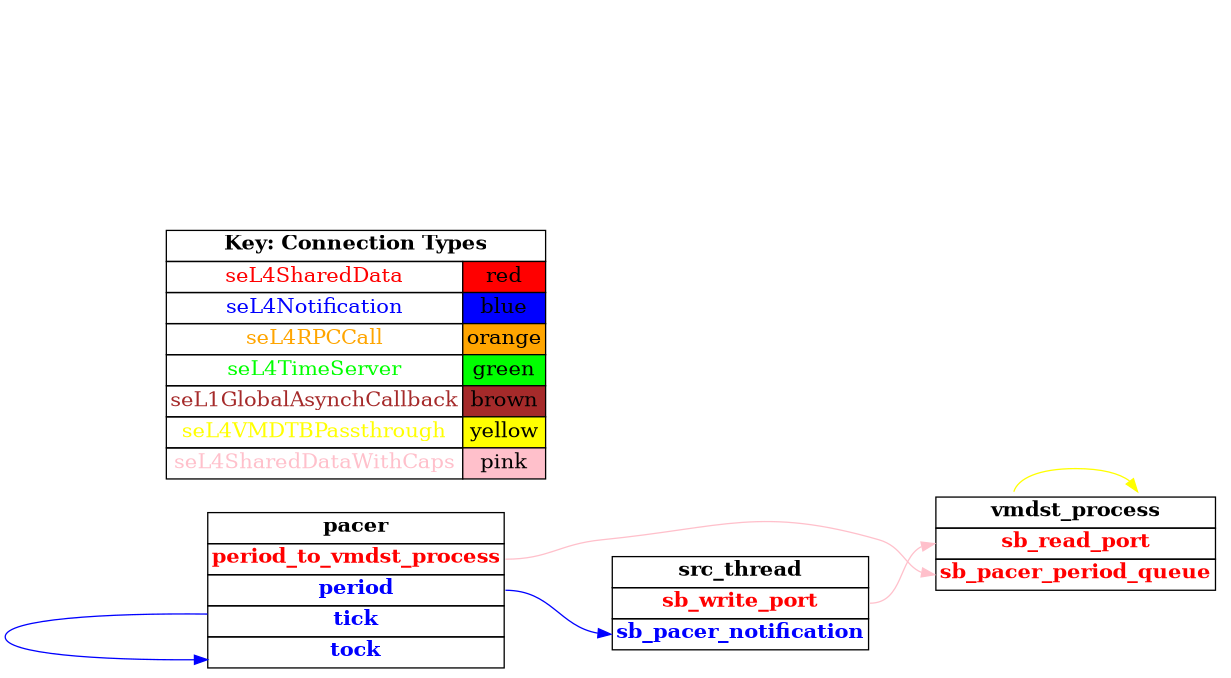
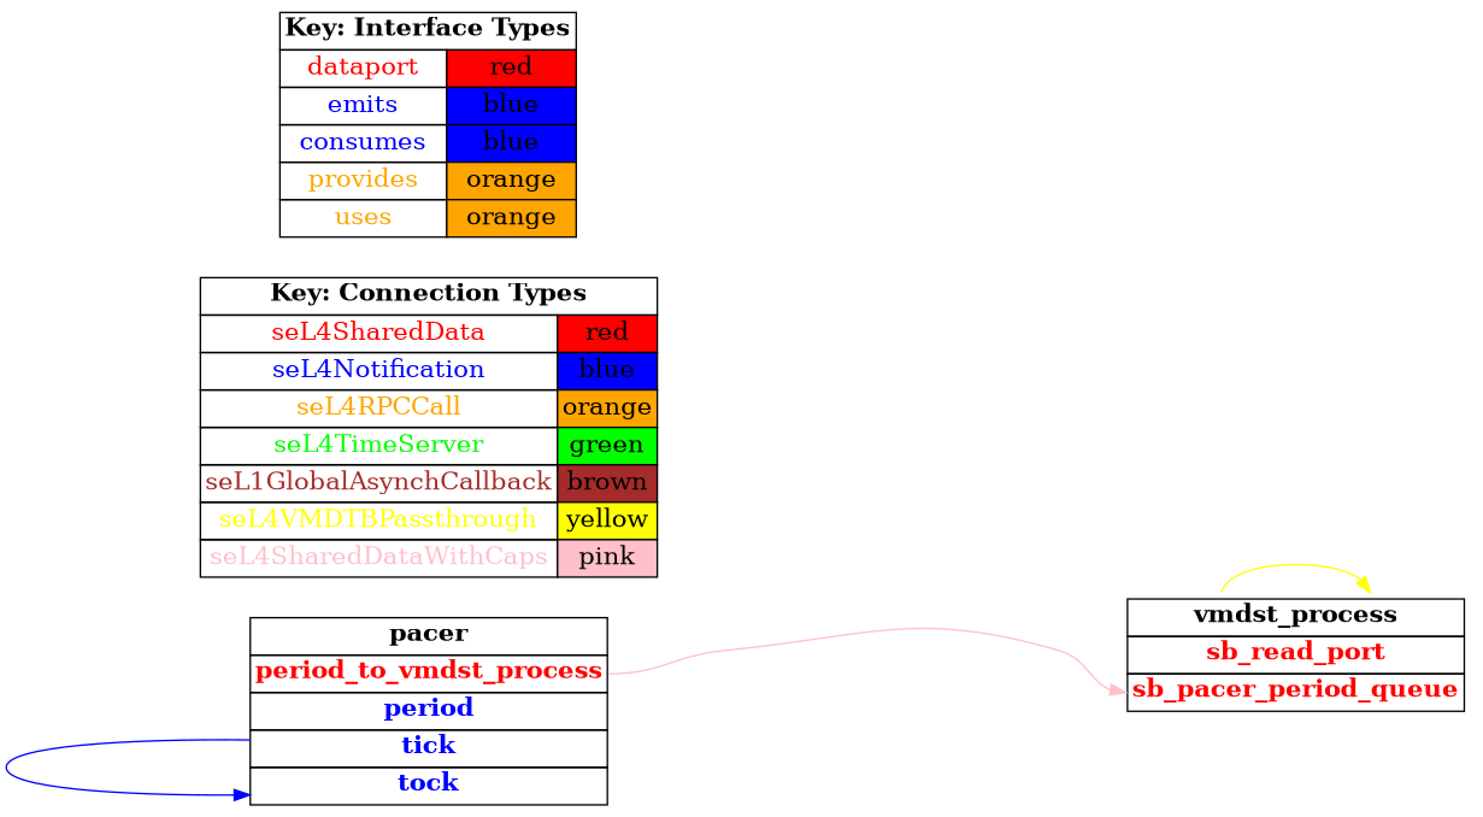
  digraph {
    rankdir=LR
    node [fontsize=16 shape=plaintext]
    edge [color=pink]
-   n1 [label=<     <TABLE BORDER="0" CELLBORDER="1" CELLSPACING="0">       <TR><TD><B>src_thread</B></TD></TR>       <TR><TD PORT="sb_write_port"><FONT COLOR="red"><B>sb_write_port</B></FONT></TD></TR>       <TR><TD PORT="sb_pacer_notification"><FONT COLOR="blue"><B>sb_pacer_notification</B></FONT></TD></TR>"     </TABLE>   >]
    n2 [label=<     <TABLE BORDER="0" CELLBORDER="1" CELLSPACING="0">       <TR><TD><B>vmdst_process</B></TD></TR>       <TR><TD PORT="sb_read_port"><FONT COLOR="red"><B>sb_read_port</B></FONT></TD></TR>       <TR><TD PORT="sb_pacer_period_queue"><FONT COLOR="red"><B>sb_pacer_period_queue</B></FONT></TD></TR>"     </TABLE>   >]
    n3 [label=<     <TABLE BORDER="0" CELLBORDER="1" CELLSPACING="0">       <TR><TD><B>pacer</B></TD></TR>       <TR><TD PORT="period_to_vmdst_process"><FONT COLOR="red"><B>period_to_vmdst_process</B></FONT></TD></TR>       <TR><TD PORT="period"><FONT COLOR="blue"><B>period</B></FONT></TD></TR>       <TR><TD PORT="tick"><FONT COLOR="blue"><B>tick</B></FONT></TD></TR>       <TR><TD PORT="tock"><FONT COLOR="blue"><B>tock</B></FONT></TD></TR>"     </TABLE>   >]
    n4 [label=<    <TABLE BORDER="0" CELLBORDER="1" CELLSPACING="0">      <TR><TD COLSPAN="2"><B>Key: Connection Types</B></TD></TR>      <TR><TD><FONT COLOR="red">seL4SharedData</FONT></TD><TD BGCOLOR="red">red</TD></TR>      <TR><TD><FONT COLOR="blue">seL4Notification</FONT></TD><TD BGCOLOR="blue">blue</TD></TR>      <TR><TD><FONT COLOR="orange">seL4RPCCall</FONT></TD><TD BGCOLOR="orange">orange</TD></TR>      <TR><TD><FONT COLOR="green">seL4TimeServer</FONT></TD><TD BGCOLOR="green">green</TD></TR>      <TR><TD><FONT COLOR="brown">seL1GlobalAsynchCallback</FONT></TD><TD BGCOLOR="brown">brown</TD></TR>      <TR><TD><FONT COLOR="yellow">seL4VMDTBPassthrough</FONT></TD><TD BGCOLOR="yellow">yellow</TD></TR>      <TR><TD><FONT COLOR="pink">seL4SharedDataWithCaps</FONT></TD><TD BGCOLOR="pink">pink</TD></TR>    </TABLE>   >]
-   n1 -> n2 [headport=sb_read_port tailport=sb_write_port]
+   n5 [label=<    <TABLE BORDER="0" CELLBORDER="1" CELLSPACING="0">      <TR><TD COLSPAN="2"><B>Key: Interface Types</B></TD></TR>      <TR><TD><FONT COLOR="red">dataport</FONT></TD><TD BGCOLOR="red">red</TD></TR>      <TR><TD><FONT COLOR="blue">emits</FONT></TD><TD BGCOLOR="blue">blue</TD></TR>      <TR><TD><FONT COLOR="blue">consumes</FONT></TD><TD BGCOLOR="blue">blue</TD></TR>      <TR><TD><FONT COLOR="orange">provides</FONT></TD><TD BGCOLOR="orange">orange</TD></TR>      <TR><TD><FONT COLOR="orange">uses</FONT></TD><TD BGCOLOR="orange">orange</TD></TR>    </TABLE>   >]
    n2 -> n2 [color=yellow headport=dtb tailport=dtb_self]
-   n3 -> n1 [color=blue headport=sb_pacer_notification tailport=period]
    n3 -> n2 [headport=sb_pacer_period_queue tailport=period_to_vmdst_process]
    n3 -> n3 [color=blue headport=tock tailport=tick]
  }
